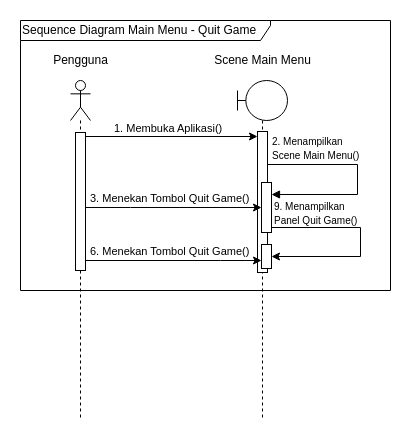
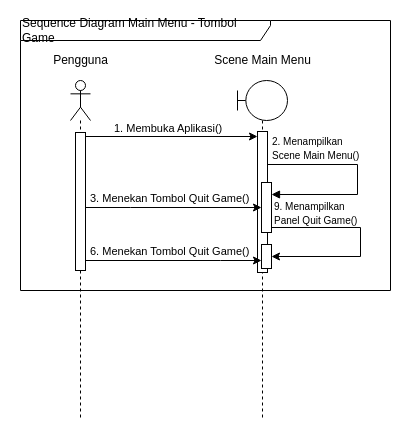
  <mxCell id="0" />
  <mxCell id="1" parent="0" />
  <mxCell id="2" value="&lt;div&gt;&lt;/div&gt;" style="shape=umlLifeline;perimeter=lifelinePerimeter;whiteSpace=wrap;html=1;container=1;dropTarget=0;collapsible=0;recursiveResize=0;outlineConnect=0;portConstraint=eastwest;newEdgeStyle={&quot;curved&quot;:0,&quot;rounded&quot;:0};participant=umlActor;size=40;" parent="1" vertex="1"><mxGeometry x="70" y="80" width="20" height="340" as="geometry" /></mxCell>
  <mxCell id="3" value="" style="html=1;points=[[0,0,0,0,5],[0,1,0,0,-5],[1,0,0,0,5],[1,1,0,0,-5]];perimeter=orthogonalPerimeter;outlineConnect=0;targetShapes=umlLifeline;portConstraint=eastwest;newEdgeStyle={&quot;curved&quot;:0,&quot;rounded&quot;:0};" parent="2" vertex="1"><mxGeometry x="5" y="52" width="10" height="138" as="geometry" /></mxCell>
  <mxCell id="4" value="&lt;div&gt;Pengguna&lt;/div&gt;" style="text;html=1;align=center;verticalAlign=middle;resizable=0;points=[];autosize=1;strokeColor=none;fillColor=none;" parent="1" vertex="1"><mxGeometry x="40" y="45" width="80" height="30" as="geometry" /></mxCell>
- <mxCell id="5" value="Sequence Diagram Main Menu - Quit Game" style="shape=umlFrame;whiteSpace=wrap;html=1;pointerEvents=0;width=250;height=20;align=left;" parent="1" vertex="1"><mxGeometry x="20" y="20" width="370" height="270" as="geometry" /></mxCell>
+ <mxCell id="5" value="Sequence Diagram Main Menu - Tombol Game" style="shape=umlFrame;whiteSpace=wrap;html=1;pointerEvents=0;width=250;height=20;align=left;" parent="1" vertex="1"><mxGeometry x="20" y="20" width="370" height="270" as="geometry" /></mxCell>
  <mxCell id="6" value="" style="shape=umlLifeline;perimeter=lifelinePerimeter;whiteSpace=wrap;html=1;container=1;dropTarget=0;collapsible=0;recursiveResize=0;outlineConnect=0;portConstraint=eastwest;newEdgeStyle={&quot;curved&quot;:0,&quot;rounded&quot;:0};participant=umlBoundary;" parent="1" vertex="1"><mxGeometry x="237" y="80" width="50" height="339" as="geometry" /></mxCell>
  <mxCell id="7" value="" style="html=1;points=[[0,0,0,0,5],[0,1,0,0,-5],[1,0,0,0,5],[1,1,0,0,-5]];perimeter=orthogonalPerimeter;outlineConnect=0;targetShapes=umlLifeline;portConstraint=eastwest;newEdgeStyle={&quot;curved&quot;:0,&quot;rounded&quot;:0};" parent="6" vertex="1"><mxGeometry x="20" y="51" width="10" height="141" as="geometry" /></mxCell>
  <mxCell id="8" value="" style="html=1;align=left;spacingLeft=2;endArrow=block;rounded=0;edgeStyle=orthogonalEdgeStyle;curved=0;rounded=0;" parent="6" source="7" target="10" edge="1"><mxGeometry x="-1" y="22" relative="1" as="geometry"><mxPoint x="30" y="84" as="sourcePoint" /><Array as="points"><mxPoint x="120" y="84" /><mxPoint x="120" y="114" /></Array><mxPoint x="35" y="114" as="targetPoint" /><mxPoint as="offset" /></mxGeometry></mxCell>
  <mxCell id="9" style="edgeStyle=orthogonalEdgeStyle;rounded=0;orthogonalLoop=1;jettySize=auto;html=1;curved=0;exitX=1;exitY=1;exitDx=0;exitDy=-5;exitPerimeter=0;" parent="6" source="10" target="11" edge="1"><mxGeometry relative="1" as="geometry"><Array as="points"><mxPoint x="123" y="147" /><mxPoint x="123" y="176" /></Array></mxGeometry></mxCell>
  <mxCell id="10" value="" style="html=1;points=[[0,0,0,0,5],[0,1,0,0,-5],[1,0,0,0,5],[1,1,0,0,-5]];perimeter=orthogonalPerimeter;outlineConnect=0;targetShapes=umlLifeline;portConstraint=eastwest;newEdgeStyle={&quot;curved&quot;:0,&quot;rounded&quot;:0};" parent="6" vertex="1"><mxGeometry x="24" y="102" width="10" height="50" as="geometry" /></mxCell>
  <mxCell id="11" value="" style="html=1;points=[[0,0,0,0,5],[0,1,0,0,-5],[1,0,0,0,5],[1,1,0,0,-5]];perimeter=orthogonalPerimeter;outlineConnect=0;targetShapes=umlLifeline;portConstraint=eastwest;newEdgeStyle={&quot;curved&quot;:0,&quot;rounded&quot;:0};" parent="6" vertex="1"><mxGeometry x="24" y="164" width="10" height="24" as="geometry" /></mxCell>
  <mxCell id="12" value="&lt;div&gt;Scene Main Menu&lt;/div&gt;" style="text;html=1;align=center;verticalAlign=middle;resizable=0;points=[];autosize=1;strokeColor=none;fillColor=none;" parent="1" vertex="1"><mxGeometry x="202" y="45" width="120" height="30" as="geometry" /></mxCell>
  <mxCell id="13" style="edgeStyle=orthogonalEdgeStyle;rounded=0;orthogonalLoop=1;jettySize=auto;html=1;curved=0;entryX=0;entryY=0;entryDx=0;entryDy=5;entryPerimeter=0;exitX=1;exitY=0;exitDx=0;exitDy=5;exitPerimeter=0;" parent="1" source="3" target="7" edge="1"><mxGeometry relative="1" as="geometry"><Array as="points"><mxPoint x="85" y="136" /></Array></mxGeometry></mxCell>
  <mxCell id="14" value="1. Membuka Aplikasi()" style="edgeLabel;html=1;align=left;verticalAlign=middle;resizable=0;points=[];" parent="13" vertex="1" connectable="0"><mxGeometry x="-0.33" y="1" relative="1" as="geometry"><mxPoint x="-30" y="-8" as="offset" /></mxGeometry></mxCell>
  <mxCell id="15" value="&lt;span style=&quot;font-size: 10px;&quot;&gt;2. Menampilkan&amp;nbsp;&lt;/span&gt;&lt;div&gt;&lt;span style=&quot;font-size: 10px;&quot;&gt;Scene&amp;nbsp;&lt;/span&gt;&lt;span style=&quot;font-size: 10px;&quot;&gt;Main Menu()&lt;/span&gt;&lt;/div&gt;" style="edgeLabel;html=1;align=left;verticalAlign=middle;resizable=0;points=[];" parent="13" vertex="1" connectable="0"><mxGeometry x="-0.33" y="1" relative="1" as="geometry"><mxPoint x="128" y="12" as="offset" /></mxGeometry></mxCell>
  <mxCell id="16" style="edgeStyle=orthogonalEdgeStyle;rounded=0;orthogonalLoop=1;jettySize=auto;html=1;curved=0;" parent="1" source="3" target="10" edge="1"><mxGeometry relative="1" as="geometry"><Array as="points"><mxPoint x="130" y="207" /><mxPoint x="130" y="207" /></Array></mxGeometry></mxCell>
  <mxCell id="17" value="3. Menekan Tombol Quit Game()" style="edgeLabel;html=1;align=left;verticalAlign=middle;resizable=0;points=[];" parent="1" vertex="1" connectable="0"><mxGeometry x="87.997" y="197" as="geometry" /></mxCell>
  <mxCell id="18" value="&lt;span style=&quot;font-size: 10px;&quot;&gt;9. Menampilkan&amp;nbsp;&lt;/span&gt;&lt;div&gt;&lt;span style=&quot;font-size: 10px;&quot;&gt;Panel Quit Game()&lt;/span&gt;&lt;/div&gt;" style="edgeLabel;html=1;align=left;verticalAlign=middle;resizable=0;points=[];" parent="1" vertex="1" connectable="0"><mxGeometry x="272" y="212" as="geometry" /></mxCell>
  <mxCell id="19" style="edgeStyle=orthogonalEdgeStyle;rounded=0;orthogonalLoop=1;jettySize=auto;html=1;curved=0;" parent="1" source="3" target="11" edge="1"><mxGeometry relative="1" as="geometry"><Array as="points"><mxPoint x="220" y="260" /><mxPoint x="220" y="260" /></Array></mxGeometry></mxCell>
  <mxCell id="20" value="6. Menekan Tombol Quit Game()" style="edgeLabel;html=1;align=left;verticalAlign=middle;resizable=0;points=[];" parent="1" vertex="1" connectable="0"><mxGeometry x="87.997" y="250" as="geometry" /></mxCell>
